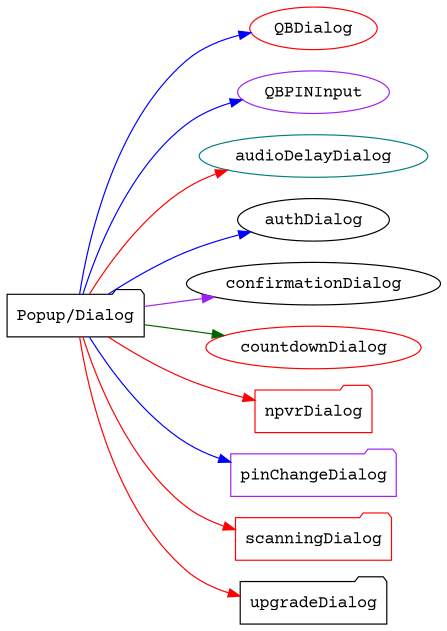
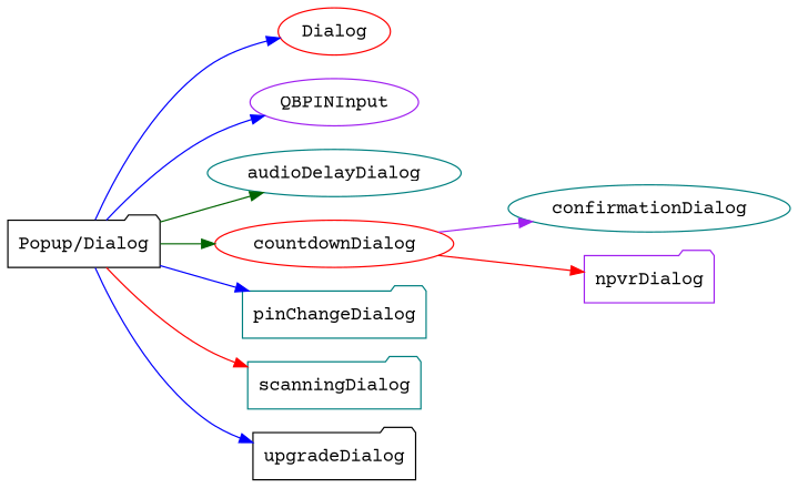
  digraph {
    fontname="Courier Prime"
    rankdir=LR
    node [color=black fontname="Courier Prime" shape=ellipse]
    edge [color=blue fontname="Courier Prime"]
    n1 [label="Popup/Dialog" root=true shape=folder]
-   QBDialog [color=red]
+   QBDialog [color=red label=Dialog]
    QBPINInput [color=purple]
    audioDelayDialog [color=teal]
-   authDialog
-   confirmationDialog
+   confirmationDialog [color=teal]
    countdownDialog [color=red]
-   npvrDialog [color=red shape=folder]
-   pinChangeDialog [color=purple shape=folder]
-   scanningDialog [color=red shape=folder]
+   npvrDialog [color=purple shape=folder]
+   pinChangeDialog [color=teal shape=folder]
+   scanningDialog [color=teal shape=folder]
    upgradeDialog [shape=folder]
    n1 -> QBDialog
    n1 -> QBPINInput
-   n1 -> audioDelayDialog [color=red]
-   n1 -> authDialog
-   n1 -> confirmationDialog [color=purple]
+   n1 -> audioDelayDialog [color=darkgreen]
+   countdownDialog -> confirmationDialog [color=purple]
    n1 -> countdownDialog [color=darkgreen]
-   n1 -> npvrDialog [color=red]
+   countdownDialog -> npvrDialog [color=red]
    n1 -> pinChangeDialog
    n1 -> scanningDialog [color=red]
-   n1 -> upgradeDialog [color=red]
+   n1 -> upgradeDialog
  }
